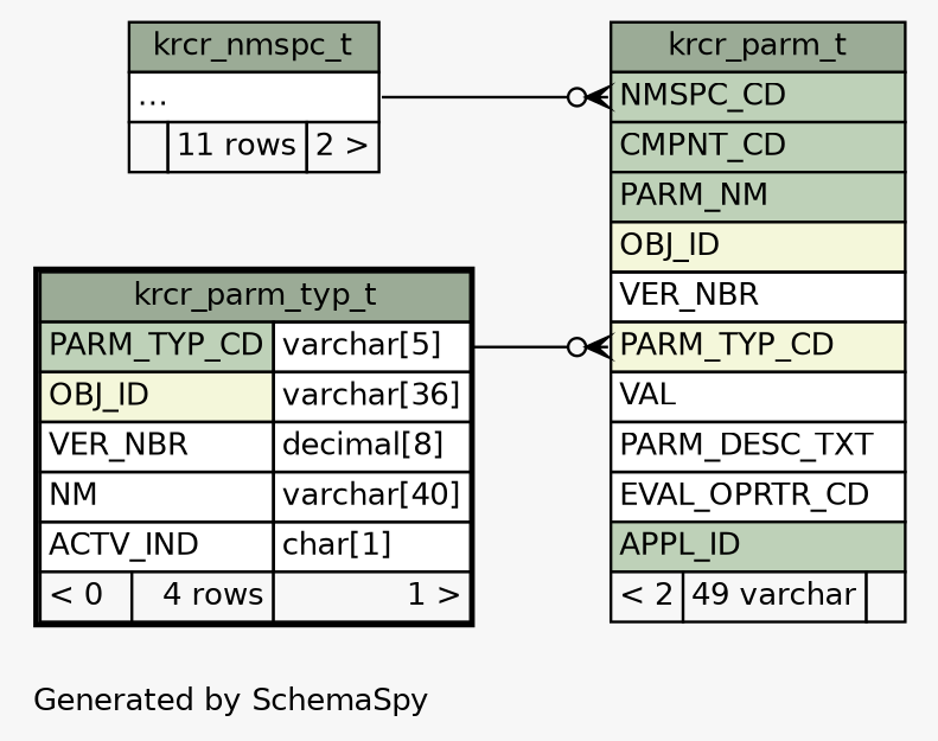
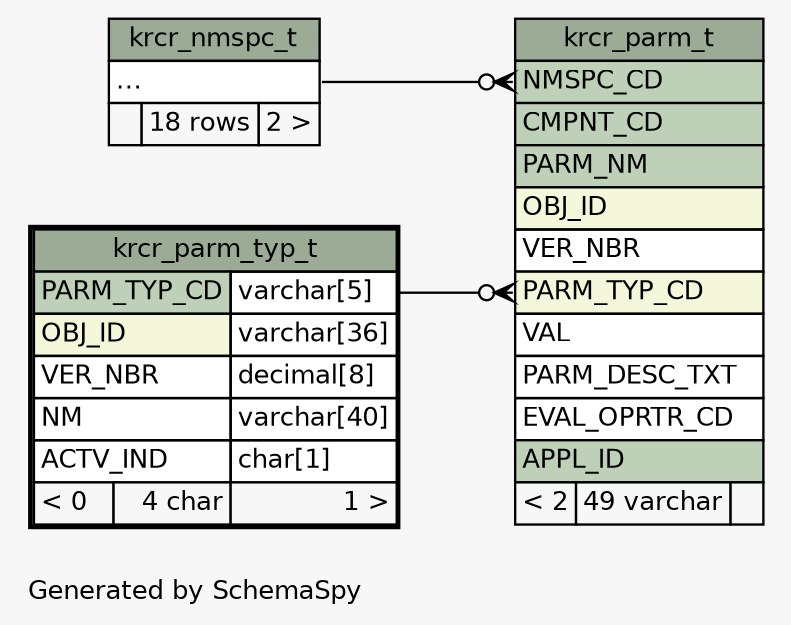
  digraph {
    bgcolor="#f7f7f7"
    fontname=Helvetica
    fontsize=11
    label="\nGenerated by SchemaSpy"
    labeljust=l
    nodesep=0.18
    rankdir=RL
    ranksep=0.46
    node [fontname=Helvetica fontsize=11 shape=plaintext]
    edge [arrowhead=none arrowsize=0.8 arrowtail=crowodot dir=back]
    n1 [label=<     <TABLE BORDER="0" CELLBORDER="1" CELLSPACING="0" BGCOLOR="#ffffff">       <TR><TD COLSPAN="3" BGCOLOR="#9bab96" ALIGN="CENTER">krcr_parm_t</TD></TR>       <TR><TD PORT="NMSPC_CD" COLSPAN="3" BGCOLOR="#bed1b8" ALIGN="LEFT">NMSPC_CD</TD></TR>       <TR><TD PORT="CMPNT_CD" COLSPAN="3" BGCOLOR="#bed1b8" ALIGN="LEFT">CMPNT_CD</TD></TR>       <TR><TD PORT="PARM_NM" COLSPAN="3" BGCOLOR="#bed1b8" ALIGN="LEFT">PARM_NM</TD></TR>       <TR><TD PORT="OBJ_ID" COLSPAN="3" BGCOLOR="#f4f7da" ALIGN="LEFT">OBJ_ID</TD></TR>       <TR><TD PORT="VER_NBR" COLSPAN="3" ALIGN="LEFT">VER_NBR</TD></TR>       <TR><TD PORT="PARM_TYP_CD" COLSPAN="3" BGCOLOR="#f4f7da" ALIGN="LEFT">PARM_TYP_CD</TD></TR>       <TR><TD PORT="VAL" COLSPAN="3" ALIGN="LEFT">VAL</TD></TR>       <TR><TD PORT="PARM_DESC_TXT" COLSPAN="3" ALIGN="LEFT">PARM_DESC_TXT</TD></TR>       <TR><TD PORT="EVAL_OPRTR_CD" COLSPAN="3" ALIGN="LEFT">EVAL_OPRTR_CD</TD></TR>       <TR><TD PORT="APPL_ID" COLSPAN="3" BGCOLOR="#bed1b8" ALIGN="LEFT">APPL_ID</TD></TR>       <TR><TD ALIGN="LEFT" BGCOLOR="#f7f7f7">&lt; 2</TD><TD ALIGN="RIGHT" BGCOLOR="#f7f7f7">49 varchar</TD><TD ALIGN="RIGHT" BGCOLOR="#f7f7f7">  </TD></TR>     </TABLE>>]
-   n2 [label=<     <TABLE BORDER="0" CELLBORDER="1" CELLSPACING="0" BGCOLOR="#ffffff">       <TR><TD COLSPAN="3" BGCOLOR="#9bab96" ALIGN="CENTER">krcr_nmspc_t</TD></TR>       <TR><TD PORT="elipses" COLSPAN="3" ALIGN="LEFT">...</TD></TR>       <TR><TD ALIGN="LEFT" BGCOLOR="#f7f7f7">  </TD><TD ALIGN="RIGHT" BGCOLOR="#f7f7f7">11 rows</TD><TD ALIGN="RIGHT" BGCOLOR="#f7f7f7">2 &gt;</TD></TR>     </TABLE>>]
-   n3 [label=<     <TABLE BORDER="2" CELLBORDER="1" CELLSPACING="0" BGCOLOR="#ffffff">       <TR><TD COLSPAN="3" BGCOLOR="#9bab96" ALIGN="CENTER">krcr_parm_typ_t</TD></TR>       <TR><TD PORT="PARM_TYP_CD" COLSPAN="2" BGCOLOR="#bed1b8" ALIGN="LEFT">PARM_TYP_CD</TD><TD PORT="PARM_TYP_CD.type" ALIGN="LEFT">varchar[5]</TD></TR>       <TR><TD PORT="OBJ_ID" COLSPAN="2" BGCOLOR="#f4f7da" ALIGN="LEFT">OBJ_ID</TD><TD PORT="OBJ_ID.type" ALIGN="LEFT">varchar[36]</TD></TR>       <TR><TD PORT="VER_NBR" COLSPAN="2" ALIGN="LEFT">VER_NBR</TD><TD PORT="VER_NBR.type" ALIGN="LEFT">decimal[8]</TD></TR>       <TR><TD PORT="NM" COLSPAN="2" ALIGN="LEFT">NM</TD><TD PORT="NM.type" ALIGN="LEFT">varchar[40]</TD></TR>       <TR><TD PORT="ACTV_IND" COLSPAN="2" ALIGN="LEFT">ACTV_IND</TD><TD PORT="ACTV_IND.type" ALIGN="LEFT">char[1]</TD></TR>       <TR><TD ALIGN="LEFT" BGCOLOR="#f7f7f7">&lt; 0</TD><TD ALIGN="RIGHT" BGCOLOR="#f7f7f7">4 rows</TD><TD ALIGN="RIGHT" BGCOLOR="#f7f7f7">1 &gt;</TD></TR>     </TABLE>>]
+   n2 [label=<     <TABLE BORDER="0" CELLBORDER="1" CELLSPACING="0" BGCOLOR="#ffffff">       <TR><TD COLSPAN="3" BGCOLOR="#9bab96" ALIGN="CENTER">krcr_nmspc_t</TD></TR>       <TR><TD PORT="elipses" COLSPAN="3" ALIGN="LEFT">...</TD></TR>       <TR><TD ALIGN="LEFT" BGCOLOR="#f7f7f7">  </TD><TD ALIGN="RIGHT" BGCOLOR="#f7f7f7">18 rows</TD><TD ALIGN="RIGHT" BGCOLOR="#f7f7f7">2 &gt;</TD></TR>     </TABLE>>]
+   n3 [label=<     <TABLE BORDER="2" CELLBORDER="1" CELLSPACING="0" BGCOLOR="#ffffff">       <TR><TD COLSPAN="3" BGCOLOR="#9bab96" ALIGN="CENTER">krcr_parm_typ_t</TD></TR>       <TR><TD PORT="PARM_TYP_CD" COLSPAN="2" BGCOLOR="#bed1b8" ALIGN="LEFT">PARM_TYP_CD</TD><TD PORT="PARM_TYP_CD.type" ALIGN="LEFT">varchar[5]</TD></TR>       <TR><TD PORT="OBJ_ID" COLSPAN="2" BGCOLOR="#f4f7da" ALIGN="LEFT">OBJ_ID</TD><TD PORT="OBJ_ID.type" ALIGN="LEFT">varchar[36]</TD></TR>       <TR><TD PORT="VER_NBR" COLSPAN="2" ALIGN="LEFT">VER_NBR</TD><TD PORT="VER_NBR.type" ALIGN="LEFT">decimal[8]</TD></TR>       <TR><TD PORT="NM" COLSPAN="2" ALIGN="LEFT">NM</TD><TD PORT="NM.type" ALIGN="LEFT">varchar[40]</TD></TR>       <TR><TD PORT="ACTV_IND" COLSPAN="2" ALIGN="LEFT">ACTV_IND</TD><TD PORT="ACTV_IND.type" ALIGN="LEFT">char[1]</TD></TR>       <TR><TD ALIGN="LEFT" BGCOLOR="#f7f7f7">&lt; 0</TD><TD ALIGN="RIGHT" BGCOLOR="#f7f7f7">4 char</TD><TD ALIGN="RIGHT" BGCOLOR="#f7f7f7">1 &gt;</TD></TR>     </TABLE>>]
    n1 -> n2 [headport="elipses:e" tailport="NMSPC_CD:w"]
    n1 -> n3 [headport="PARM_TYP_CD.type:e" tailport="PARM_TYP_CD:w"]
  }
